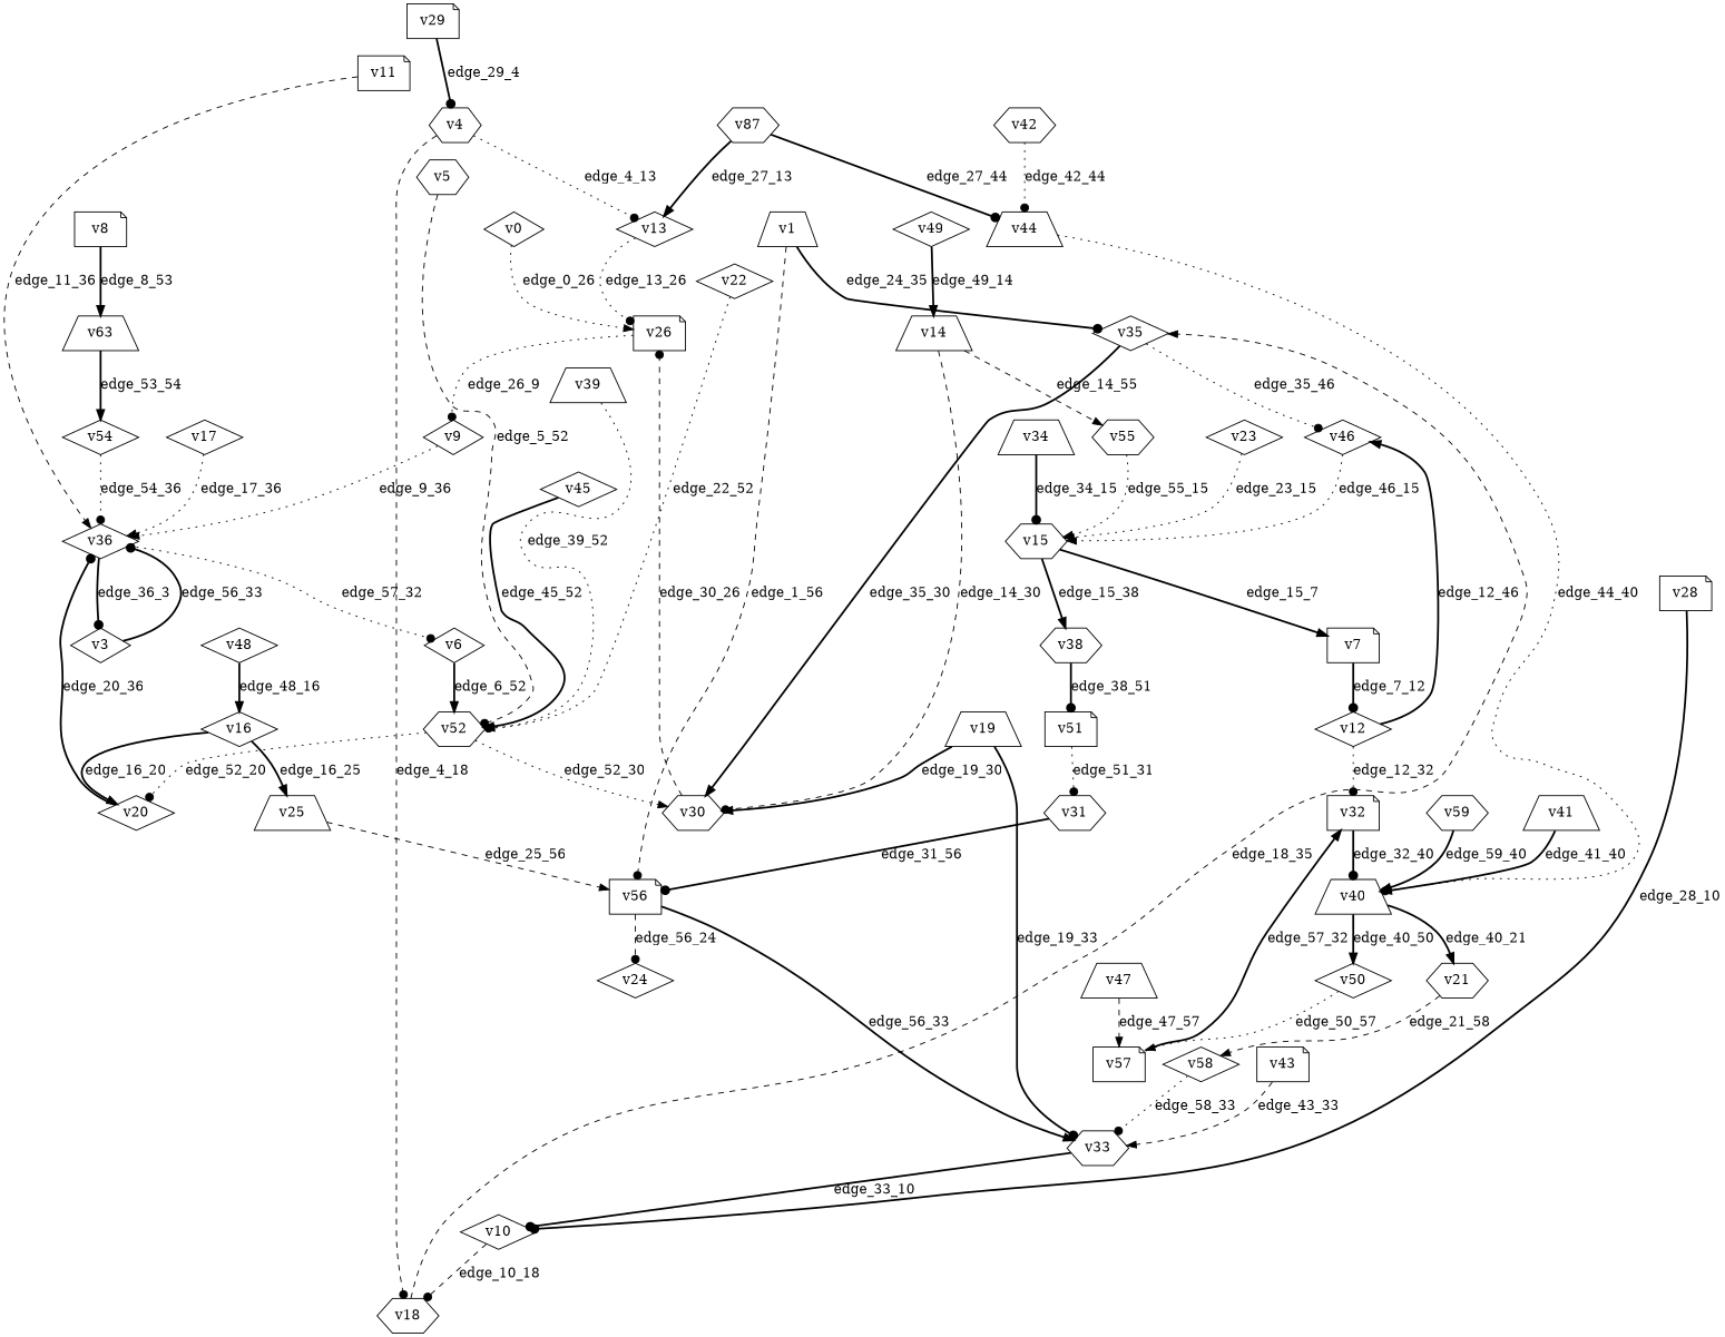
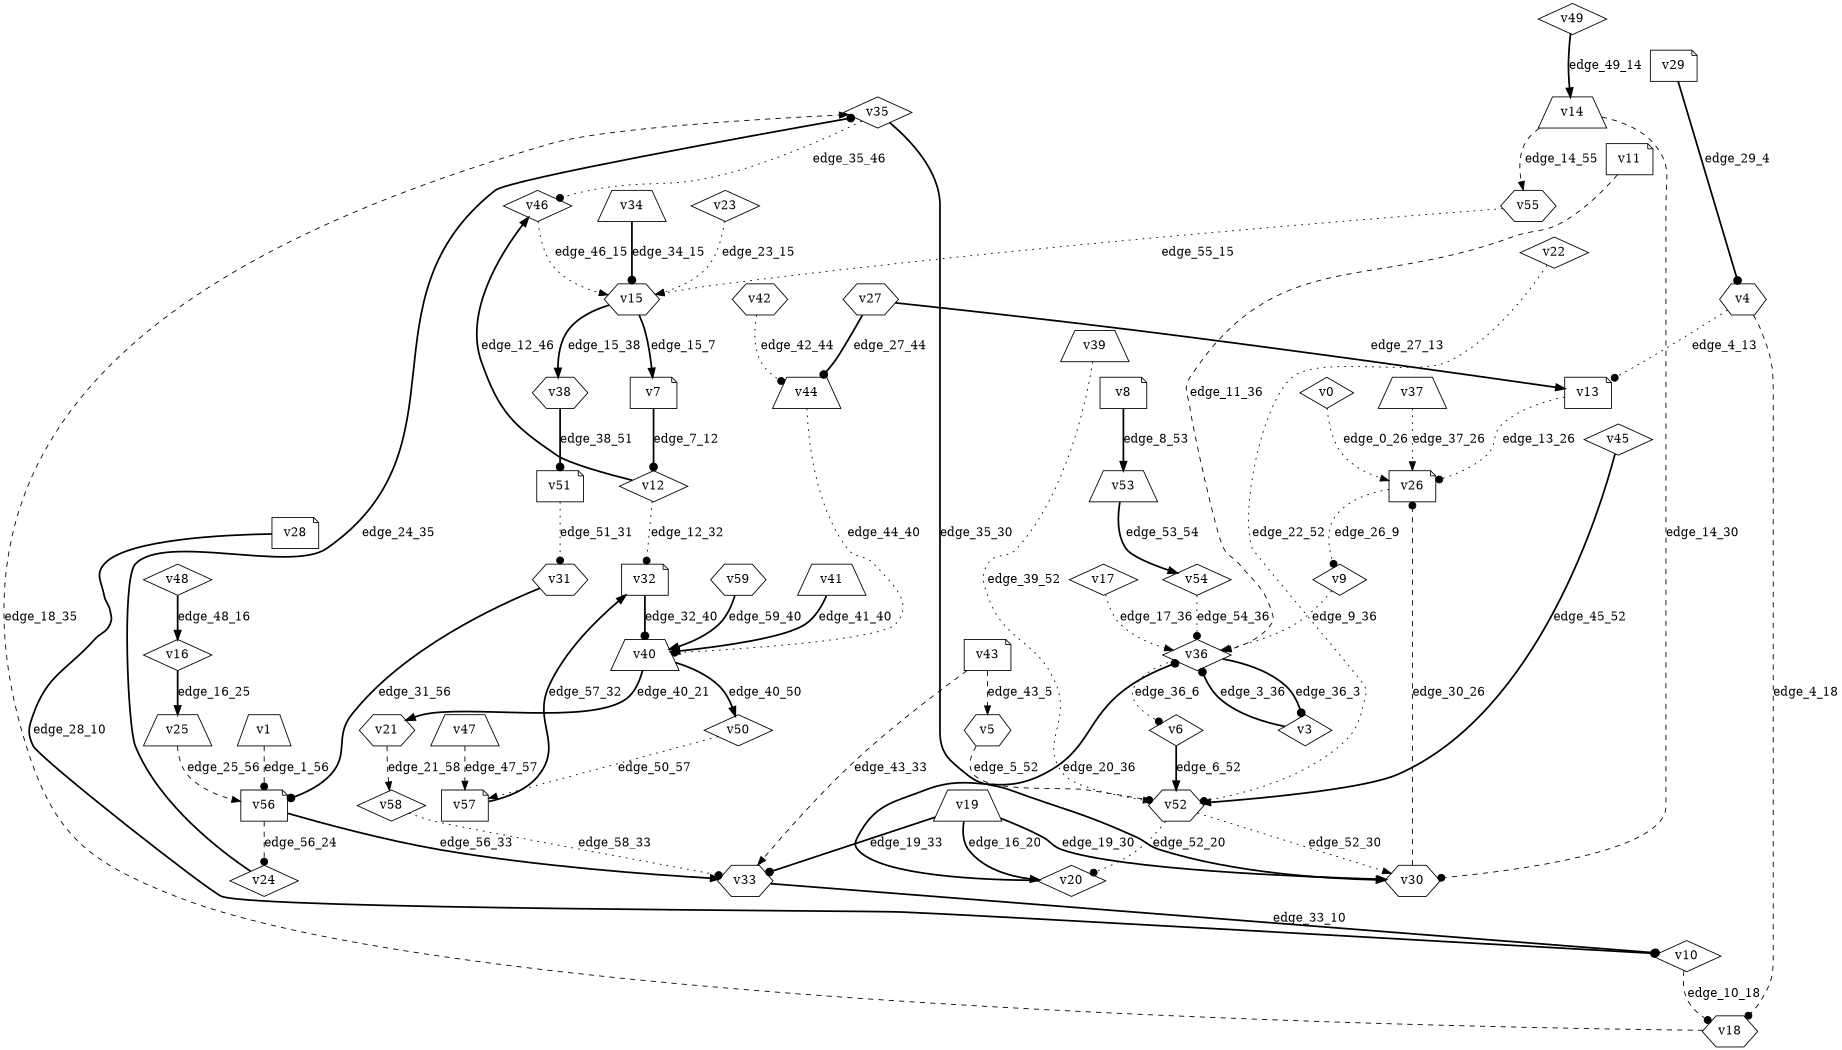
  digraph {
    node [player=-1 shape=diamond]
    edge [arrowhead=normal style=bold]
    v26 [shape=note]
    v0 [player=0]
    v9 [player=0]
    v1 [player=0 shape=trapezium]
    v56 [shape=note]
    v33 [player=1 shape=hexagon]
    v24 [player=1]
    v12
    v32 [player=1 shape=note]
    v46 [player=0]
    v3 [player=1]
    v36
    v6 [player=0]
    v4 [shape=hexagon]
-   v13 [player=0]
+   v13 [player=0 shape=note]
    v18 [player=1 shape=hexagon]
    v35
    v5 [player=0 shape=hexagon]
    v52 [shape=hexagon]
    v30 [player=1 shape=hexagon]
    v20 [player=1]
    v7 [player=0 shape=note]
    v8 [player=0 shape=note]
-   v53 [shape=trapezium label=v63]
+   v53 [shape=trapezium]
    v54 [player=0]
    v10
    v11 [player=1 shape=note]
    v40 [shape=trapezium]
    v15 [shape=hexagon]
    v14 [shape=trapezium]
    v55 [player=0 shape=hexagon]
    v38 [player=0 shape=hexagon]
    v51 [shape=note]
    v16
    v25 [player=0 shape=trapezium]
    v17 [player=1]
    v19 [shape=trapezium]
    v21 [player=1 shape=hexagon]
    v58
    v22 [player=1]
    v23 [player=1]
-   v27 [shape=hexagon label=v87]
+   v27 [shape=hexagon]
    v44 [player=1 shape=trapezium]
    v28 [player=0 shape=note]
    v29 [player=1 shape=note]
    v31 [player=0 shape=hexagon]
    v50 [player=0]
    v34 [player=1 shape=trapezium]
+   v37 [player=1 shape=trapezium]
    v39 [player=1 shape=trapezium]
    v57 [shape=note]
    v41 [player=0 shape=trapezium]
    v42 [shape=hexagon]
    v43 [shape=note]
    v45 [player=0]
    v47 [player=0 shape=trapezium]
    v48 [player=0]
    v49 [player=1]
    v59 [player=1 shape=hexagon]
    v26 -> v9 [arrowhead=dot label=edge_26_9 probability=1.000000 style=dotted]
    v0 -> v26 [discount=0.600800 label=edge_0_26 style=dotted weight=2.775676]
    v9 -> v36 [discount=0.417596 label=edge_9_36 style=dotted weight=3.439852]
    v1 -> v56 [arrowhead=dot discount=0.420672 label=edge_1_56 style=dashed weight=7.601000]
    v56 -> v33 [label=edge_56_33 probability=0.612735]
    v56 -> v24 [arrowhead=dot label=edge_56_24 probability=0.387265 style=dashed]
    v33 -> v10 [arrowhead=dot discount=0.413545 label=edge_33_10 weight=-3.230870]
-   v1 -> v35 [arrowhead=dot discount=0.596919 label=edge_24_35 weight=-4.237596]
+   v24 -> v35 [arrowhead=dot discount=0.596919 label=edge_24_35 weight=-4.237596]
    v12 -> v32 [arrowhead=dot label=edge_12_32 probability=0.578727 style=dotted]
    v12 -> v46 [label=edge_12_46 probability=0.421273]
    v32 -> v40 [arrowhead=dot discount=0.572489 label=edge_32_40 weight=7.650882]
    v46 -> v15 [discount=0.133787 label=edge_46_15 style=dotted weight=-2.895301]
-   v3 -> v36 [arrowhead=dot discount=0.452363 label=edge_56_33 weight=-4.510985]
+   v3 -> v36 [arrowhead=dot discount=0.452363 label=edge_3_36 weight=-4.510985]
    v36 -> v3 [arrowhead=dot label=edge_36_3 probability=0.406957]
-   v36 -> v6 [arrowhead=dot label=edge_57_32 probability=0.593043 style=dotted]
+   v36 -> v6 [arrowhead=dot label=edge_36_6 probability=0.593043 style=dotted]
    v6 -> v52 [discount=0.778815 label=edge_6_52 weight=6.070331]
    v4 -> v13 [arrowhead=dot label=edge_4_13 probability=0.419811 style=dotted]
    v4 -> v18 [arrowhead=dot label=edge_4_18 probability=0.580189 style=dashed]
    v13 -> v26 [arrowhead=dot discount=0.572495 label=edge_13_26 style=dotted weight=-6.554071]
    v18 -> v35 [discount=0.572199 label=edge_18_35 style=dashed weight=-6.711142]
    v35 -> v46 [arrowhead=dot label=edge_35_46 probability=0.596074 style=dotted]
    v35 -> v30 [label=edge_35_30 probability=0.403926]
    v5 -> v52 [arrowhead=dot discount=0.741314 label=edge_5_52 style=dashed weight=-5.953168]
    v52 -> v30 [label=edge_52_30 probability=0.632596 style=dotted]
    v52 -> v20 [arrowhead=dot label=edge_52_20 probability=0.367404 style=dotted]
    v30 -> v26 [arrowhead=dot discount=0.751085 label=edge_30_26 style=dashed weight=9.700551]
    v20 -> v36 [arrowhead=dot discount=0.541298 label=edge_20_36 weight=-0.726186]
    v7 -> v12 [arrowhead=dot discount=0.339182 label=edge_7_12 weight=8.502447]
    v8 -> v53 [discount=0.125065 label=edge_8_53 weight=9.301614]
    v53 -> v54 [label=edge_53_54 probability=1.000000]
    v54 -> v36 [arrowhead=dot discount=0.602969 label=edge_54_36 style=dotted weight=9.461113]
    v10 -> v18 [arrowhead=dot label=edge_10_18 probability=1.000000 style=dashed]
    v11 -> v36 [discount=0.259623 label=edge_11_36 style=dashed weight=-7.624375]
    v40 -> v21 [label=edge_40_21 probability=0.398927]
    v40 -> v50 [label=edge_40_50 probability=0.601073]
    v15 -> v7 [label=edge_15_7 probability=0.484407]
    v15 -> v38 [label=edge_15_38 probability=0.515593]
    v14 -> v30 [arrowhead=dot label=edge_14_30 probability=0.312787 style=dashed]
    v14 -> v55 [label=edge_14_55 probability=0.687213 style=dashed]
    v55 -> v15 [discount=0.225615 label=edge_55_15 style=dotted weight=-9.475463]
    v38 -> v51 [arrowhead=dot discount=0.318851 label=edge_38_51 weight=7.974632]
    v51 -> v31 [arrowhead=dot label=edge_51_31 probability=0.491619 style=dotted]
-   v16 -> v20 [label=edge_16_20 probability=0.551924]
+   v19 -> v20 [label=edge_16_20 probability=0.551924]
    v16 -> v25 [label=edge_16_25 probability=0.448076]
    v25 -> v56 [discount=0.450783 label=edge_25_56 style=dashed weight=-8.331437]
    v17 -> v36 [discount=0.269068 label=edge_17_36 style=dotted weight=4.442477]
    v19 -> v33 [arrowhead=dot label=edge_19_33 probability=0.453868]
    v19 -> v30 [label=edge_19_30 probability=0.546132]
    v21 -> v58 [discount=0.635689 label=edge_21_58 style=dashed weight=0.892335]
    v58 -> v33 [arrowhead=dot label=edge_58_33 probability=1.000000 style=dotted]
    v22 -> v52 [arrowhead=dot discount=0.631941 label=edge_22_52 style=dotted weight=-9.666616]
    v23 -> v15 [discount=0.229811 label=edge_23_15 style=dotted weight=5.705969]
    v27 -> v13 [label=edge_27_13 probability=0.390357]
    v27 -> v44 [arrowhead=dot label=edge_27_44 probability=0.609643]
    v44 -> v40 [arrowhead=dot discount=0.350887 label=edge_44_40 style=dotted weight=-7.709780]
    v28 -> v10 [arrowhead=dot discount=0.264203 label=edge_28_10 weight=0.478959]
    v29 -> v4 [arrowhead=dot discount=0.276524 label=edge_29_4 weight=-9.516353]
    v31 -> v56 [arrowhead=dot discount=0.541268 label=edge_31_56 weight=-3.953569]
    v50 -> v57 [discount=0.279380 label=edge_50_57 style=dotted weight=-6.548530]
    v34 -> v15 [arrowhead=dot discount=0.407661 label=edge_34_15 weight=8.677811]
+   v37 -> v26 [discount=0.621852 label=edge_37_26 style=dotted weight=7.934017]
    v39 -> v52 [discount=0.775439 label=edge_39_52 style=dotted weight=-3.269603]
    v57 -> v32 [label=edge_57_32 probability=1.000000]
    v41 -> v40 [discount=0.193521 label=edge_41_40 weight=2.738558]
    v42 -> v44 [arrowhead=dot label=edge_42_44 probability=0.382733 style=dotted]
    v43 -> v33 [label=edge_43_33 probability=0.402731 style=dashed]
+   v43 -> v5 [label=edge_43_5 probability=0.597269 style=dashed]
    v45 -> v52 [discount=0.348501 label=edge_45_52 weight=-2.052185]
    v47 -> v57 [discount=0.774418 label=edge_47_57 style=dashed weight=5.611433]
    v48 -> v16 [discount=0.278547 label=edge_48_16 weight=9.452739]
    v49 -> v14 [discount=0.822888 label=edge_49_14 weight=1.229824]
    v59 -> v40 [discount=0.492131 label=edge_59_40 weight=1.504395]
  }
